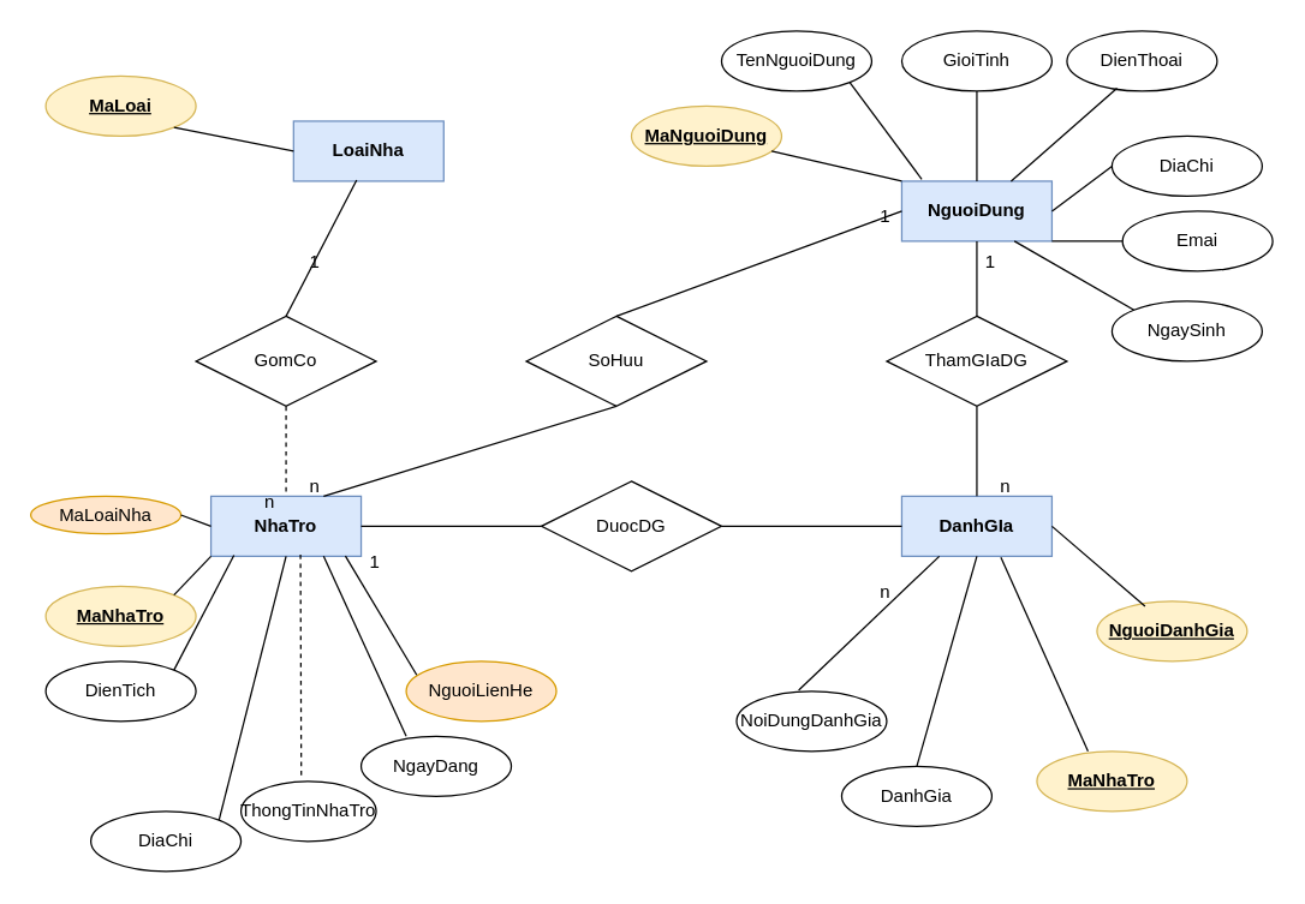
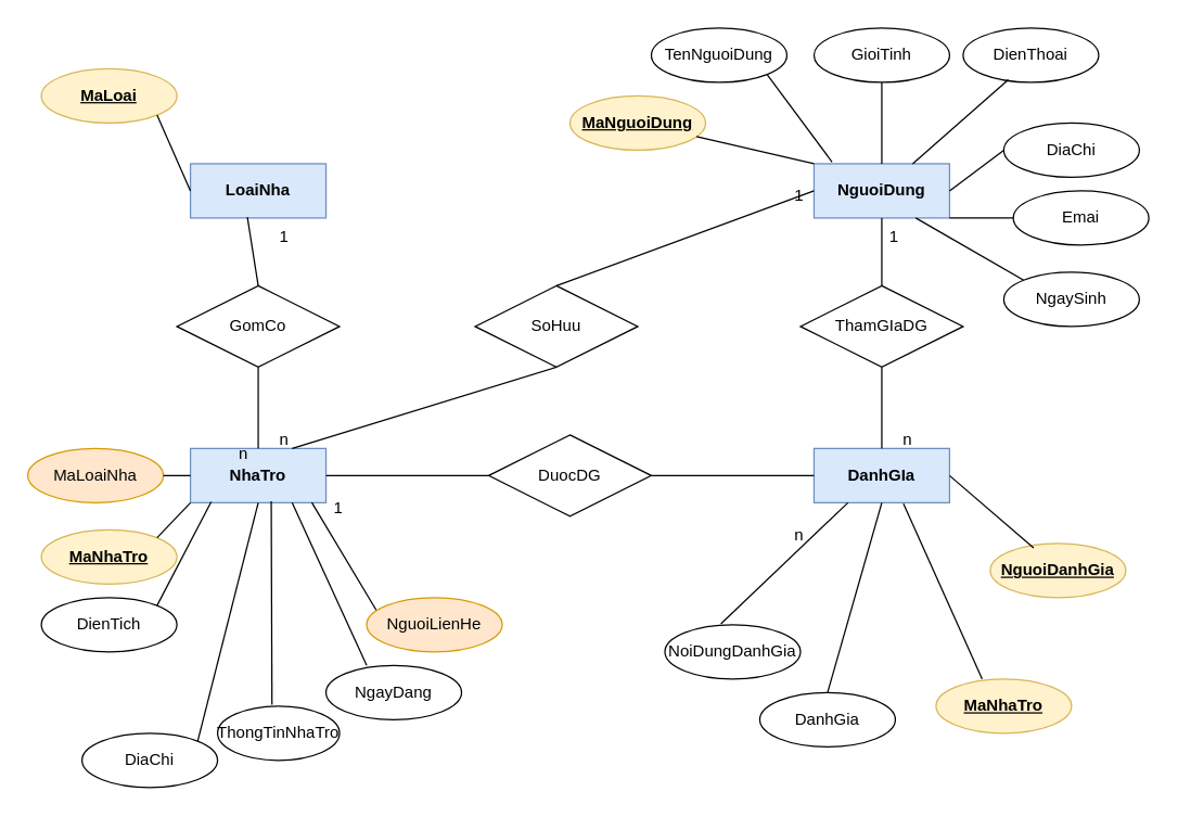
  <mxCell id="0" />
  <mxCell id="1" parent="0" />
- <mxCell id="2" value="LoaiNha&lt;br&gt;" style="whiteSpace=wrap;html=1;align=center;fillColor=#dae8fc;strokeColor=#6c8ebf;fontStyle=1" parent="1" vertex="1"><mxGeometry x="195" y="80" width="100" height="40" as="geometry" /></mxCell>
+ <mxCell id="2" value="LoaiNha&lt;br&gt;" style="whiteSpace=wrap;html=1;align=center;fillColor=#dae8fc;strokeColor=#6c8ebf;fontStyle=1" parent="1" vertex="1"><mxGeometry x="140" y="120" width="100" height="40" as="geometry" /></mxCell>
  <mxCell id="3" value="NguoiDung" style="whiteSpace=wrap;html=1;align=center;fillColor=#dae8fc;strokeColor=#6c8ebf;fontStyle=1" parent="1" vertex="1"><mxGeometry x="600" y="120" width="100" height="40" as="geometry" /></mxCell>
  <mxCell id="4" value="NhaTro&lt;br&gt;" style="whiteSpace=wrap;html=1;align=center;fillColor=#dae8fc;strokeColor=#6c8ebf;fontStyle=1" parent="1" vertex="1"><mxGeometry x="140" y="330" width="100" height="40" as="geometry" /></mxCell>
  <mxCell id="5" value="DanhGIa" style="whiteSpace=wrap;html=1;align=center;fillColor=#dae8fc;strokeColor=#6c8ebf;fontStyle=1" parent="1" vertex="1"><mxGeometry x="600" y="330" width="100" height="40" as="geometry" /></mxCell>
  <mxCell id="6" value="GomCo&lt;br&gt;" style="shape=rhombus;perimeter=rhombusPerimeter;whiteSpace=wrap;html=1;align=center;" parent="1" vertex="1"><mxGeometry x="130" y="210" width="120" height="60" as="geometry" /></mxCell>
  <mxCell id="7" value="SoHuu&lt;br&gt;" style="shape=rhombus;perimeter=rhombusPerimeter;whiteSpace=wrap;html=1;align=center;" parent="1" vertex="1"><mxGeometry x="350" y="210" width="120" height="60" as="geometry" /></mxCell>
  <mxCell id="8" value="ThamGIaDG" style="shape=rhombus;perimeter=rhombusPerimeter;whiteSpace=wrap;html=1;align=center;" parent="1" vertex="1"><mxGeometry x="590" y="210" width="120" height="60" as="geometry" /></mxCell>
  <mxCell id="9" value="" style="endArrow=none;html=1;rounded=0;exitX=0.42;exitY=0.983;exitDx=0;exitDy=0;exitPerimeter=0;entryX=0.5;entryY=0;entryDx=0;entryDy=0;" parent="1" source="2" target="6" edge="1"><mxGeometry relative="1" as="geometry"><mxPoint x="210" y="170" as="sourcePoint" /><mxPoint x="370" y="170" as="targetPoint" /></mxGeometry></mxCell>
- <mxCell id="10" value="" style="endArrow=none;html=1;rounded=0;exitX=0.5;exitY=1;exitDx=0;exitDy=0;entryX=0.5;entryY=0;entryDx=0;entryDy=0;dashed=1;" parent="1" source="6" target="4" edge="1"><mxGeometry relative="1" as="geometry"><mxPoint x="240" y="310" as="sourcePoint" /><mxPoint x="400" y="310" as="targetPoint" /></mxGeometry></mxCell>
+ <mxCell id="10" value="" style="endArrow=none;html=1;rounded=0;exitX=0.5;exitY=1;exitDx=0;exitDy=0;entryX=0.5;entryY=0;entryDx=0;entryDy=0;" parent="1" source="6" target="4" edge="1"><mxGeometry relative="1" as="geometry"><mxPoint x="240" y="310" as="sourcePoint" /><mxPoint x="400" y="310" as="targetPoint" /></mxGeometry></mxCell>
  <mxCell id="11" value="1" style="text;strokeColor=none;fillColor=none;spacingLeft=4;spacingRight=4;overflow=hidden;rotatable=0;points=[[0,0.5],[1,0.5]];portConstraint=eastwest;fontSize=12;" parent="1" vertex="1"><mxGeometry x="200" y="160" width="40" height="30" as="geometry" /></mxCell>
  <mxCell id="12" value="n" style="text;strokeColor=none;fillColor=none;spacingLeft=4;spacingRight=4;overflow=hidden;rotatable=0;points=[[0,0.5],[1,0.5]];portConstraint=eastwest;fontSize=12;" parent="1" vertex="1"><mxGeometry x="170" y="320" width="40" height="30" as="geometry" /></mxCell>
  <mxCell id="13" value="" style="endArrow=none;html=1;rounded=0;entryX=0;entryY=0.5;entryDx=0;entryDy=0;exitX=0.5;exitY=0;exitDx=0;exitDy=0;" parent="1" source="7" target="3" edge="1"><mxGeometry relative="1" as="geometry"><mxPoint x="380" y="130" as="sourcePoint" /><mxPoint x="540" y="130" as="targetPoint" /></mxGeometry></mxCell>
  <mxCell id="14" value="" style="endArrow=none;html=1;rounded=0;entryX=0.5;entryY=1;entryDx=0;entryDy=0;exitX=0.75;exitY=0;exitDx=0;exitDy=0;" parent="1" source="4" target="7" edge="1"><mxGeometry relative="1" as="geometry"><mxPoint x="280" y="350" as="sourcePoint" /><mxPoint x="440" y="350" as="targetPoint" /></mxGeometry></mxCell>
  <mxCell id="15" value="1&#10;" style="text;strokeColor=none;fillColor=none;spacingLeft=4;spacingRight=4;overflow=hidden;rotatable=0;points=[[0,0.5],[1,0.5]];portConstraint=eastwest;fontSize=12;" parent="1" vertex="1"><mxGeometry x="580" y="130" width="40" height="30" as="geometry" /></mxCell>
  <mxCell id="16" value="n&#10;" style="text;strokeColor=none;fillColor=none;spacingLeft=4;spacingRight=4;overflow=hidden;rotatable=0;points=[[0,0.5],[1,0.5]];portConstraint=eastwest;fontSize=12;" parent="1" vertex="1"><mxGeometry x="200" y="310" width="20" height="30" as="geometry" /></mxCell>
  <mxCell id="17" value="1" style="text;strokeColor=none;fillColor=none;spacingLeft=4;spacingRight=4;overflow=hidden;rotatable=0;points=[[0,0.5],[1,0.5]];portConstraint=eastwest;fontSize=12;" parent="1" vertex="1"><mxGeometry x="240" y="360" width="10" height="30" as="geometry" /></mxCell>
  <mxCell id="18" value="n" style="text;strokeColor=none;fillColor=none;spacingLeft=4;spacingRight=4;overflow=hidden;rotatable=0;points=[[0,0.5],[1,0.5]];portConstraint=eastwest;fontSize=12;" parent="1" vertex="1"><mxGeometry x="580" y="380" width="20" height="30" as="geometry" /></mxCell>
  <mxCell id="19" value="" style="endArrow=none;html=1;rounded=0;exitX=0.5;exitY=1;exitDx=0;exitDy=0;entryX=0.5;entryY=0;entryDx=0;entryDy=0;" parent="1" source="3" target="8" edge="1"><mxGeometry relative="1" as="geometry"><mxPoint x="640" y="170" as="sourcePoint" /><mxPoint x="800" y="170" as="targetPoint" /></mxGeometry></mxCell>
  <mxCell id="20" value="" style="endArrow=none;html=1;rounded=0;exitX=0.5;exitY=1;exitDx=0;exitDy=0;entryX=0.5;entryY=0;entryDx=0;entryDy=0;" parent="1" source="8" target="5" edge="1"><mxGeometry relative="1" as="geometry"><mxPoint x="610" y="290" as="sourcePoint" /><mxPoint x="770" y="290" as="targetPoint" /></mxGeometry></mxCell>
  <mxCell id="21" value="1" style="text;strokeColor=none;fillColor=none;spacingLeft=4;spacingRight=4;overflow=hidden;rotatable=0;points=[[0,0.5],[1,0.5]];portConstraint=eastwest;fontSize=12;" parent="1" vertex="1"><mxGeometry x="650" y="160" width="20" height="20" as="geometry" /></mxCell>
  <mxCell id="22" value="n" style="text;strokeColor=none;fillColor=none;spacingLeft=4;spacingRight=4;overflow=hidden;rotatable=0;points=[[0,0.5],[1,0.5]];portConstraint=eastwest;fontSize=12;" parent="1" vertex="1"><mxGeometry x="660" y="310" width="20" height="30" as="geometry" /></mxCell>
  <mxCell id="23" value="MaLoai" style="ellipse;whiteSpace=wrap;html=1;align=center;fontStyle=5;fillColor=#fff2cc;strokeColor=#d6b656;" parent="1" vertex="1"><mxGeometry x="30" y="50" width="100" height="40" as="geometry" /></mxCell>
  <mxCell id="24" value="" style="endArrow=none;html=1;rounded=0;exitX=1;exitY=1;exitDx=0;exitDy=0;entryX=0;entryY=0.5;entryDx=0;entryDy=0;" parent="1" source="23" target="2" edge="1"><mxGeometry relative="1" as="geometry"><mxPoint x="70" y="150" as="sourcePoint" /><mxPoint x="230" y="150" as="targetPoint" /></mxGeometry></mxCell>
  <mxCell id="25" value="MaNhaTro" style="ellipse;whiteSpace=wrap;html=1;align=center;fontStyle=5;fillColor=#fff2cc;strokeColor=#d6b656;" parent="1" vertex="1"><mxGeometry x="30" y="390" width="100" height="40" as="geometry" /></mxCell>
  <mxCell id="26" value="" style="endArrow=none;html=1;rounded=0;exitX=1;exitY=0;exitDx=0;exitDy=0;entryX=0;entryY=1;entryDx=0;entryDy=0;" parent="1" source="25" target="4" edge="1"><mxGeometry relative="1" as="geometry"><mxPoint x="40" y="350" as="sourcePoint" /><mxPoint x="200" y="350" as="targetPoint" /></mxGeometry></mxCell>
- <mxCell id="27" value="MaLoaiNha" style="ellipse;whiteSpace=wrap;html=1;align=center;fillColor=#ffe6cc;strokeColor=#d79b00;" parent="1" vertex="1"><mxGeometry x="20" y="330" width="100" height="25" as="geometry" /></mxCell>
+ <mxCell id="27" value="MaLoaiNha" style="ellipse;whiteSpace=wrap;html=1;align=center;fillColor=#ffe6cc;strokeColor=#d79b00;" parent="1" vertex="1"><mxGeometry y="330" width="100" height="40" as="geometry" x="20" /></mxCell>
  <mxCell id="28" value="" style="endArrow=none;html=1;rounded=0;exitX=1;exitY=0.5;exitDx=0;exitDy=0;entryX=0;entryY=0.5;entryDx=0;entryDy=0;" parent="1" source="27" target="4" edge="1"><mxGeometry relative="1" as="geometry"><mxPoint x="80" y="290" as="sourcePoint" /><mxPoint x="240" y="290" as="targetPoint" /></mxGeometry></mxCell>
  <mxCell id="29" value="DienTich&lt;br&gt;" style="ellipse;whiteSpace=wrap;html=1;align=center;" parent="1" vertex="1"><mxGeometry x="30" y="440" width="100" height="40" as="geometry" /></mxCell>
  <mxCell id="30" value="" style="endArrow=none;html=1;rounded=0;exitX=1;exitY=0;exitDx=0;exitDy=0;entryX=0.153;entryY=0.983;entryDx=0;entryDy=0;entryPerimeter=0;" parent="1" source="29" target="4" edge="1"><mxGeometry relative="1" as="geometry"><mxPoint x="260" y="470" as="sourcePoint" /><mxPoint x="420" y="470" as="targetPoint" /></mxGeometry></mxCell>
  <mxCell id="31" value="DiaChi" style="ellipse;whiteSpace=wrap;html=1;align=center;" parent="1" vertex="1"><mxGeometry x="60" y="540" width="100" height="40" as="geometry" /></mxCell>
  <mxCell id="32" value="" style="endArrow=none;html=1;rounded=0;exitX=0.5;exitY=1;exitDx=0;exitDy=0;entryX=1;entryY=0;entryDx=0;entryDy=0;" parent="1" source="4" target="31" edge="1"><mxGeometry relative="1" as="geometry"><mxPoint x="380" y="640" as="sourcePoint" /><mxPoint x="540" y="640" as="targetPoint" /></mxGeometry></mxCell>
  <mxCell id="33" value="ThongTinNhaTro" style="ellipse;whiteSpace=wrap;html=1;align=center;" parent="1" vertex="1"><mxGeometry x="160" y="520" width="90" height="40" as="geometry" /></mxCell>
- <mxCell id="34" value="" style="endArrow=none;html=1;rounded=0;exitX=0.596;exitY=0.972;exitDx=0;exitDy=0;exitPerimeter=0;entryX=0.446;entryY=-0.025;entryDx=0;entryDy=0;entryPerimeter=0;dashed=1;" parent="1" source="4" target="33" edge="1"><mxGeometry relative="1" as="geometry"><mxPoint x="240" y="450" as="sourcePoint" /><mxPoint x="400" y="450" as="targetPoint" /></mxGeometry></mxCell>
+ <mxCell id="34" value="" style="endArrow=none;html=1;rounded=0;exitX=0.596;exitY=0.972;exitDx=0;exitDy=0;exitPerimeter=0;entryX=0.446;entryY=-0.025;entryDx=0;entryDy=0;entryPerimeter=0;" parent="1" source="4" target="33" edge="1"><mxGeometry relative="1" as="geometry"><mxPoint x="240" y="450" as="sourcePoint" /><mxPoint x="400" y="450" as="targetPoint" /></mxGeometry></mxCell>
  <mxCell id="35" value="NgayDang" style="ellipse;whiteSpace=wrap;html=1;align=center;" parent="1" vertex="1"><mxGeometry x="240" y="490" width="100" height="40" as="geometry" /></mxCell>
  <mxCell id="36" value="" style="endArrow=none;html=1;rounded=0;exitX=0.75;exitY=1;exitDx=0;exitDy=0;entryX=0.3;entryY=0;entryDx=0;entryDy=0;entryPerimeter=0;" parent="1" source="4" target="35" edge="1"><mxGeometry relative="1" as="geometry"><mxPoint x="230" y="410" as="sourcePoint" /><mxPoint x="390" y="410" as="targetPoint" /></mxGeometry></mxCell>
  <mxCell id="37" value="NguoiLienHe" style="ellipse;whiteSpace=wrap;html=1;align=center;fillColor=#ffe6cc;strokeColor=#d79b00;" parent="1" vertex="1"><mxGeometry x="270" y="440" width="100" height="40" as="geometry" /></mxCell>
  <mxCell id="38" value="" style="endArrow=none;html=1;rounded=0;exitX=0.895;exitY=0.995;exitDx=0;exitDy=0;exitPerimeter=0;entryX=0.07;entryY=0.228;entryDx=0;entryDy=0;entryPerimeter=0;" parent="1" source="4" target="37" edge="1"><mxGeometry relative="1" as="geometry"><mxPoint x="300" y="580" as="sourcePoint" /><mxPoint x="460" y="580" as="targetPoint" /></mxGeometry></mxCell>
  <mxCell id="39" value="NguoiDanhGia&lt;br&gt;" style="ellipse;whiteSpace=wrap;html=1;align=center;fontStyle=5;fillColor=#fff2cc;strokeColor=#d6b656;" parent="1" vertex="1"><mxGeometry x="730" y="400" width="100" height="40" as="geometry" /></mxCell>
  <mxCell id="40" value="MaNhaTro" style="ellipse;whiteSpace=wrap;html=1;align=center;fontStyle=5;fillColor=#fff2cc;strokeColor=#d6b656;" parent="1" vertex="1"><mxGeometry x="690" y="500" width="100" height="40" as="geometry" /></mxCell>
  <mxCell id="41" value="DanhGia" style="ellipse;whiteSpace=wrap;html=1;align=center;" parent="1" vertex="1"><mxGeometry x="560" y="510" width="100" height="40" as="geometry" /></mxCell>
  <mxCell id="42" value="NoiDungDanhGia" style="ellipse;whiteSpace=wrap;html=1;align=center;" parent="1" vertex="1"><mxGeometry x="490" y="460" width="100" height="40" as="geometry" /></mxCell>
  <mxCell id="43" value="" style="endArrow=none;html=1;rounded=0;exitX=0.413;exitY=-0.017;exitDx=0;exitDy=0;exitPerimeter=0;entryX=0.25;entryY=1;entryDx=0;entryDy=0;" parent="1" source="42" target="5" edge="1"><mxGeometry relative="1" as="geometry"><mxPoint x="500" y="430" as="sourcePoint" /><mxPoint x="660" y="430" as="targetPoint" /></mxGeometry></mxCell>
  <mxCell id="44" value="" style="endArrow=none;html=1;rounded=0;exitX=0.5;exitY=1;exitDx=0;exitDy=0;entryX=0.5;entryY=0;entryDx=0;entryDy=0;" parent="1" source="5" target="41" edge="1"><mxGeometry relative="1" as="geometry"><mxPoint x="470" y="550" as="sourcePoint" /><mxPoint x="640" y="500" as="targetPoint" /></mxGeometry></mxCell>
  <mxCell id="45" value="" style="endArrow=none;html=1;rounded=0;exitX=0.66;exitY=1.017;exitDx=0;exitDy=0;exitPerimeter=0;entryX=0.34;entryY=0;entryDx=0;entryDy=0;entryPerimeter=0;" parent="1" source="5" target="40" edge="1"><mxGeometry relative="1" as="geometry"><mxPoint x="660" y="450" as="sourcePoint" /><mxPoint x="820" y="450" as="targetPoint" /></mxGeometry></mxCell>
  <mxCell id="46" value="" style="endArrow=none;html=1;rounded=0;exitX=1;exitY=0.5;exitDx=0;exitDy=0;entryX=0.32;entryY=0.083;entryDx=0;entryDy=0;entryPerimeter=0;" parent="1" source="5" target="39" edge="1"><mxGeometry relative="1" as="geometry"><mxPoint x="740" y="330" as="sourcePoint" /><mxPoint x="900" y="330" as="targetPoint" /></mxGeometry></mxCell>
  <mxCell id="47" value="MaNguoiDung&lt;br&gt;" style="ellipse;whiteSpace=wrap;html=1;align=center;fontStyle=5;fillColor=#fff2cc;strokeColor=#d6b656;" parent="1" vertex="1"><mxGeometry x="420" y="70" width="100" height="40" as="geometry" /></mxCell>
  <mxCell id="48" value="TenNguoiDung&lt;br&gt;" style="ellipse;whiteSpace=wrap;html=1;align=center;" parent="1" vertex="1"><mxGeometry x="480" width="100" height="40" as="geometry" y="20" /></mxCell>
  <mxCell id="49" value="GioiTinh" style="ellipse;whiteSpace=wrap;html=1;align=center;" parent="1" vertex="1"><mxGeometry x="600" width="100" height="40" as="geometry" y="20" /></mxCell>
  <mxCell id="50" value="DienThoai" style="ellipse;whiteSpace=wrap;html=1;align=center;" parent="1" vertex="1"><mxGeometry x="710" width="100" height="40" as="geometry" y="20" /></mxCell>
  <mxCell id="51" value="" style="endArrow=none;html=1;rounded=0;entryX=0;entryY=0;entryDx=0;entryDy=0;" parent="1" source="47" target="3" edge="1"><mxGeometry relative="1" as="geometry"><mxPoint x="450" y="130" as="sourcePoint" /><mxPoint x="610" y="130" as="targetPoint" /></mxGeometry></mxCell>
  <mxCell id="52" value="" style="endArrow=none;html=1;rounded=0;exitX=1;exitY=1;exitDx=0;exitDy=0;entryX=0.133;entryY=-0.033;entryDx=0;entryDy=0;entryPerimeter=0;" parent="1" source="48" target="3" edge="1"><mxGeometry relative="1" as="geometry"><mxPoint x="630" y="90" as="sourcePoint" /><mxPoint x="790" y="90" as="targetPoint" /></mxGeometry></mxCell>
  <mxCell id="53" value="" style="endArrow=none;html=1;rounded=0;exitX=0.5;exitY=1;exitDx=0;exitDy=0;entryX=0.5;entryY=0;entryDx=0;entryDy=0;" parent="1" source="49" target="3" edge="1"><mxGeometry relative="1" as="geometry"><mxPoint x="640" y="90" as="sourcePoint" /><mxPoint x="800" y="90" as="targetPoint" /></mxGeometry></mxCell>
  <mxCell id="54" value="" style="endArrow=none;html=1;rounded=0;exitX=0.333;exitY=0.95;exitDx=0;exitDy=0;exitPerimeter=0;" parent="1" source="50" target="3" edge="1"><mxGeometry relative="1" as="geometry"><mxPoint x="740" y="200" as="sourcePoint" /><mxPoint x="900" y="200" as="targetPoint" /></mxGeometry></mxCell>
  <mxCell id="55" value="DiaChi&lt;br&gt;" style="ellipse;whiteSpace=wrap;html=1;align=center;" parent="1" vertex="1"><mxGeometry x="740" y="90" width="100" height="40" as="geometry" /></mxCell>
  <mxCell id="56" value="" style="endArrow=none;html=1;rounded=0;exitX=1;exitY=0.5;exitDx=0;exitDy=0;entryX=0;entryY=0.5;entryDx=0;entryDy=0;" parent="1" source="3" target="55" edge="1"><mxGeometry relative="1" as="geometry"><mxPoint x="660" y="180" as="sourcePoint" /><mxPoint x="820" y="180" as="targetPoint" /></mxGeometry></mxCell>
  <mxCell id="57" value="Emai" style="ellipse;whiteSpace=wrap;html=1;align=center;" parent="1" vertex="1"><mxGeometry x="747" y="140" width="100" height="40" as="geometry" /></mxCell>
  <mxCell id="58" value="" style="endArrow=none;html=1;rounded=0;exitX=1;exitY=1;exitDx=0;exitDy=0;" parent="1" source="3" target="57" edge="1"><mxGeometry relative="1" as="geometry"><mxPoint x="720" y="250" as="sourcePoint" /><mxPoint x="880" y="250" as="targetPoint" /></mxGeometry></mxCell>
  <mxCell id="59" value="NgaySinh&lt;br&gt;" style="ellipse;whiteSpace=wrap;html=1;align=center;" parent="1" vertex="1"><mxGeometry x="740" y="200" width="100" height="40" as="geometry" /></mxCell>
  <mxCell id="60" value="" style="endArrow=none;html=1;rounded=0;entryX=0;entryY=0;entryDx=0;entryDy=0;exitX=0.75;exitY=1;exitDx=0;exitDy=0;" parent="1" source="3" target="59" edge="1"><mxGeometry relative="1" as="geometry"><mxPoint x="520" y="240" as="sourcePoint" /><mxPoint x="590" y="310" as="targetPoint" /></mxGeometry></mxCell>
  <mxCell id="61" value="DuocDG" style="shape=rhombus;perimeter=rhombusPerimeter;whiteSpace=wrap;html=1;align=center;" vertex="1" parent="1"><mxGeometry x="360" y="320" width="120" height="60" as="geometry" /></mxCell>
  <mxCell id="62" value="" style="endArrow=none;html=1;rounded=0;exitX=1;exitY=0.5;exitDx=0;exitDy=0;entryX=0;entryY=0.5;entryDx=0;entryDy=0;" edge="1" parent="1" source="4" target="61"><mxGeometry relative="1" as="geometry"><mxPoint x="320" y="320" as="sourcePoint" /><mxPoint x="480" y="320" as="targetPoint" /></mxGeometry></mxCell>
  <mxCell id="63" value="" style="endArrow=none;html=1;rounded=0;exitX=1;exitY=0.5;exitDx=0;exitDy=0;entryX=0;entryY=0.5;entryDx=0;entryDy=0;" edge="1" parent="1" source="61" target="5"><mxGeometry relative="1" as="geometry"><mxPoint x="430" y="290" as="sourcePoint" /><mxPoint x="590" y="290" as="targetPoint" /></mxGeometry></mxCell>
